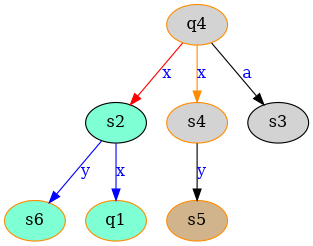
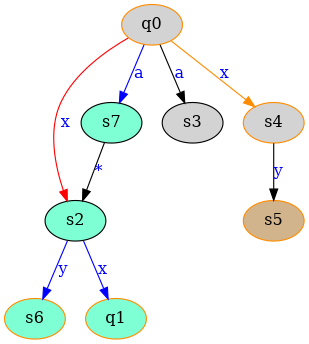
  digraph {
    node [color=darkorange fillcolor=aquamarine style=filled]
    edge [color=blue]
    s2 [color=black]
    s6
    q1
-   q0 [fillcolor=lightgrey label=q4]
+   q0 [fillcolor=lightgrey]
    s4 [fillcolor=lightgrey]
    s3 [color=black fillcolor=lightgrey]
+   s7 [color=black]
    s5 [fillcolor=tan]
    s2 -> s6 [label=<<font color="blue">y</font>>]
    s2 -> q1 [label=<<font color="blue">x</font>>]
    q0 -> s2 [color=red label=<<font color="blue">x</font>>]
    q0 -> s4 [color=darkorange label=<<font color="blue">x</font>>]
    q0 -> s3 [color=black label=<<font color="blue">a</font>>]
+   q0 -> s7 [label=<<font color="blue">a</font>>]
    s4 -> s5 [color=black label=<<font color="blue">y</font>>]
+   s7 -> s2 [color=black label=<<font color="blue">*</font>>]
  }
